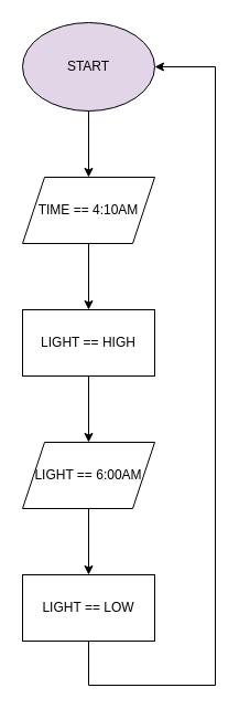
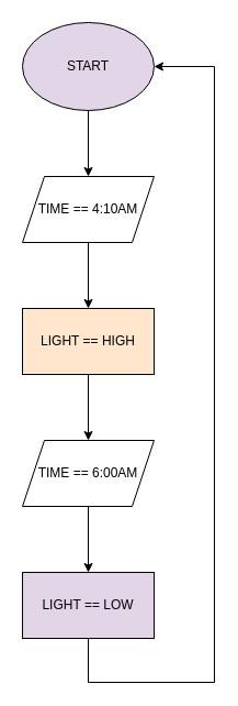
  <mxCell id="0" />
  <mxCell id="1" parent="0" />
  <mxCell id="2" value="&lt;div&gt;START&lt;/div&gt;" style="ellipse;whiteSpace=wrap;html=1;fillColor=#e1d5e7;" vertex="1" parent="1"><mxGeometry x="20" y="20" width="120" height="80" as="geometry" /></mxCell>
  <mxCell id="3" value="TIME == 4:10AM" style="shape=parallelogram;perimeter=parallelogramPerimeter;whiteSpace=wrap;html=1;fixedSize=1;" vertex="1" parent="1"><mxGeometry x="20" y="160" width="120" height="60" as="geometry" /></mxCell>
  <mxCell id="4" value="" style="endArrow=classic;html=1;rounded=0;" edge="1" parent="1" target="3"><mxGeometry width="50" height="50" relative="1" as="geometry"><mxPoint x="80" y="100" as="sourcePoint" /><mxPoint x="130" y="50" as="targetPoint" /></mxGeometry></mxCell>
- <mxCell id="5" value="LIGHT == HIGH" style="rounded=0;whiteSpace=wrap;html=1;" vertex="1" parent="1"><mxGeometry x="20" y="280" width="120" height="60" as="geometry" /></mxCell>
+ <mxCell id="5" value="LIGHT == HIGH" style="rounded=0;whiteSpace=wrap;html=1;fillColor=#ffe6cc;" vertex="1" parent="1"><mxGeometry x="20" y="280" width="120" height="60" as="geometry" /></mxCell>
  <mxCell id="6" value="" style="endArrow=classic;html=1;rounded=0;entryX=0.5;entryY=0;entryDx=0;entryDy=0;" edge="1" parent="1" target="5"><mxGeometry width="50" height="50" relative="1" as="geometry"><mxPoint x="80" y="220" as="sourcePoint" /><mxPoint x="130" y="170" as="targetPoint" /></mxGeometry></mxCell>
- <mxCell id="7" value="LIGHT == 6:00AM" style="shape=parallelogram;perimeter=parallelogramPerimeter;whiteSpace=wrap;html=1;fixedSize=1;" vertex="1" parent="1"><mxGeometry x="20" y="400" width="120" height="60" as="geometry" /></mxCell>
+ <mxCell id="7" value="TIME == 6:00AM" style="shape=parallelogram;perimeter=parallelogramPerimeter;whiteSpace=wrap;html=1;fixedSize=1;" vertex="1" parent="1"><mxGeometry x="20" y="400" width="120" height="60" as="geometry" /></mxCell>
  <mxCell id="8" value="" style="endArrow=classic;html=1;rounded=0;" edge="1" parent="1" target="7"><mxGeometry width="50" height="50" relative="1" as="geometry"><mxPoint x="80" y="340" as="sourcePoint" /><mxPoint x="130" y="290" as="targetPoint" /></mxGeometry></mxCell>
- <mxCell id="9" value="LIGHT == LOW" style="rounded=0;whiteSpace=wrap;html=1;" vertex="1" parent="1"><mxGeometry x="20" y="520" width="120" height="60" as="geometry" /></mxCell>
+ <mxCell id="9" value="LIGHT == LOW" style="rounded=0;whiteSpace=wrap;html=1;fillColor=#e1d5e7;" vertex="1" parent="1"><mxGeometry x="20" y="520" width="120" height="60" as="geometry" /></mxCell>
  <mxCell id="10" value="" style="endArrow=classic;html=1;rounded=0;entryX=0.5;entryY=0;entryDx=0;entryDy=0;" edge="1" parent="1" target="9"><mxGeometry width="50" height="50" relative="1" as="geometry"><mxPoint x="80" y="460" as="sourcePoint" /><mxPoint x="130" y="410" as="targetPoint" /></mxGeometry></mxCell>
  <mxCell id="11" value="" style="endArrow=none;html=1;rounded=0;" edge="1" parent="1"><mxGeometry width="50" height="50" relative="1" as="geometry"><mxPoint x="80" y="580" as="sourcePoint" /><mxPoint x="80" y="620" as="targetPoint" /></mxGeometry></mxCell>
  <mxCell id="12" value="" style="endArrow=none;html=1;rounded=0;" edge="1" parent="1"><mxGeometry width="50" height="50" relative="1" as="geometry"><mxPoint x="80" y="620" as="sourcePoint" /><mxPoint x="195" y="620" as="targetPoint" /></mxGeometry></mxCell>
  <mxCell id="13" value="" style="endArrow=none;html=1;rounded=0;" edge="1" parent="1"><mxGeometry width="50" height="50" relative="1" as="geometry"><mxPoint x="195" y="620" as="sourcePoint" /><mxPoint x="195" y="60" as="targetPoint" /></mxGeometry></mxCell>
  <mxCell id="14" value="" style="endArrow=classic;html=1;rounded=0;entryX=1;entryY=0.5;entryDx=0;entryDy=0;" edge="1" parent="1" target="2"><mxGeometry width="50" height="50" relative="1" as="geometry"><mxPoint x="195" y="60" as="sourcePoint" /><mxPoint x="245" y="10" as="targetPoint" /></mxGeometry></mxCell>
